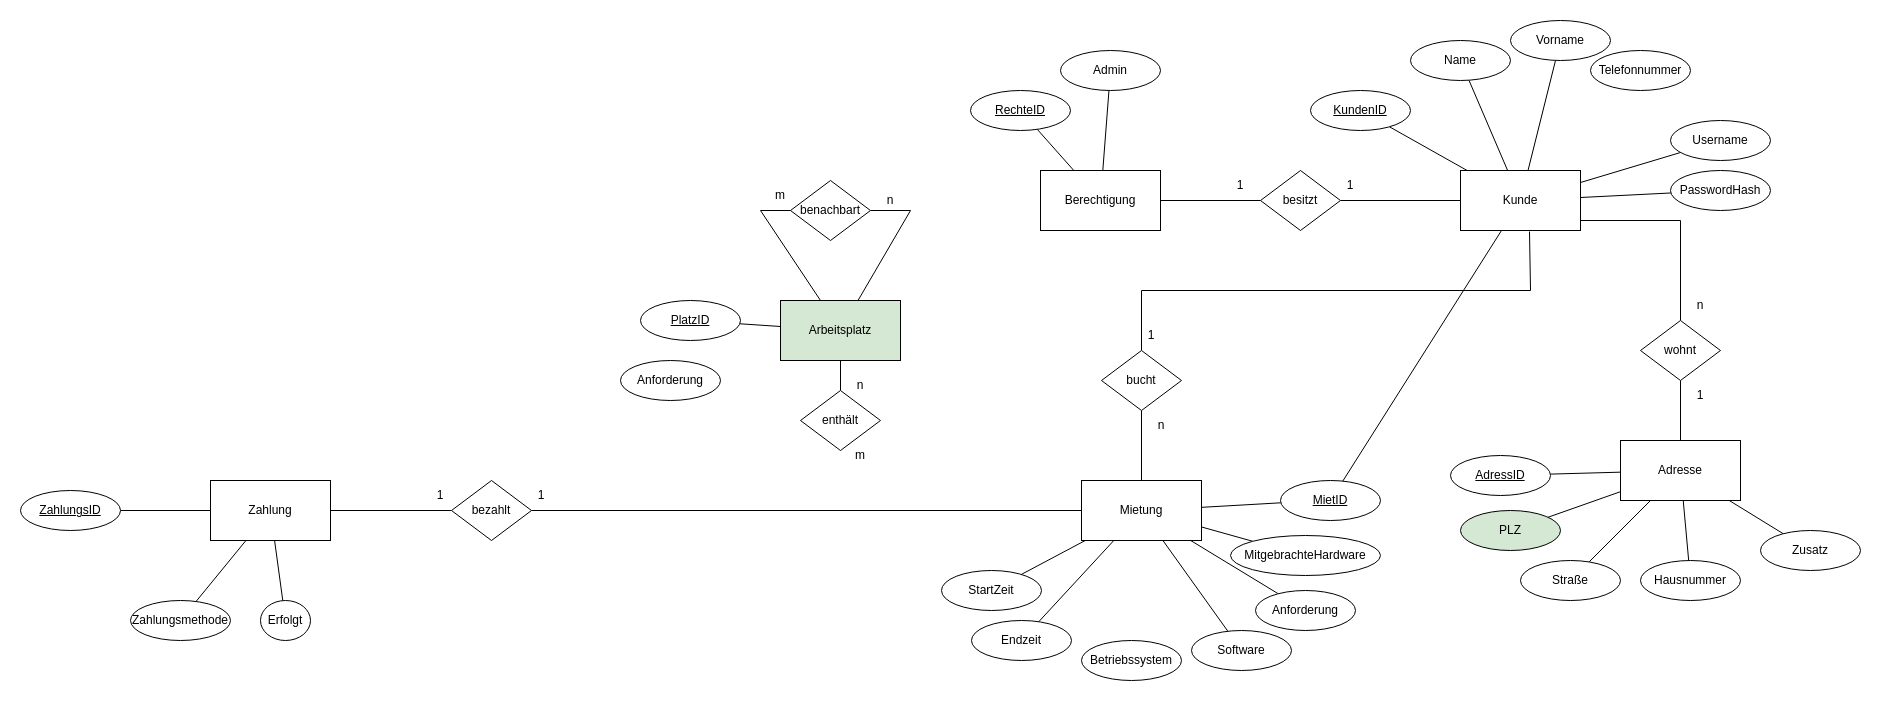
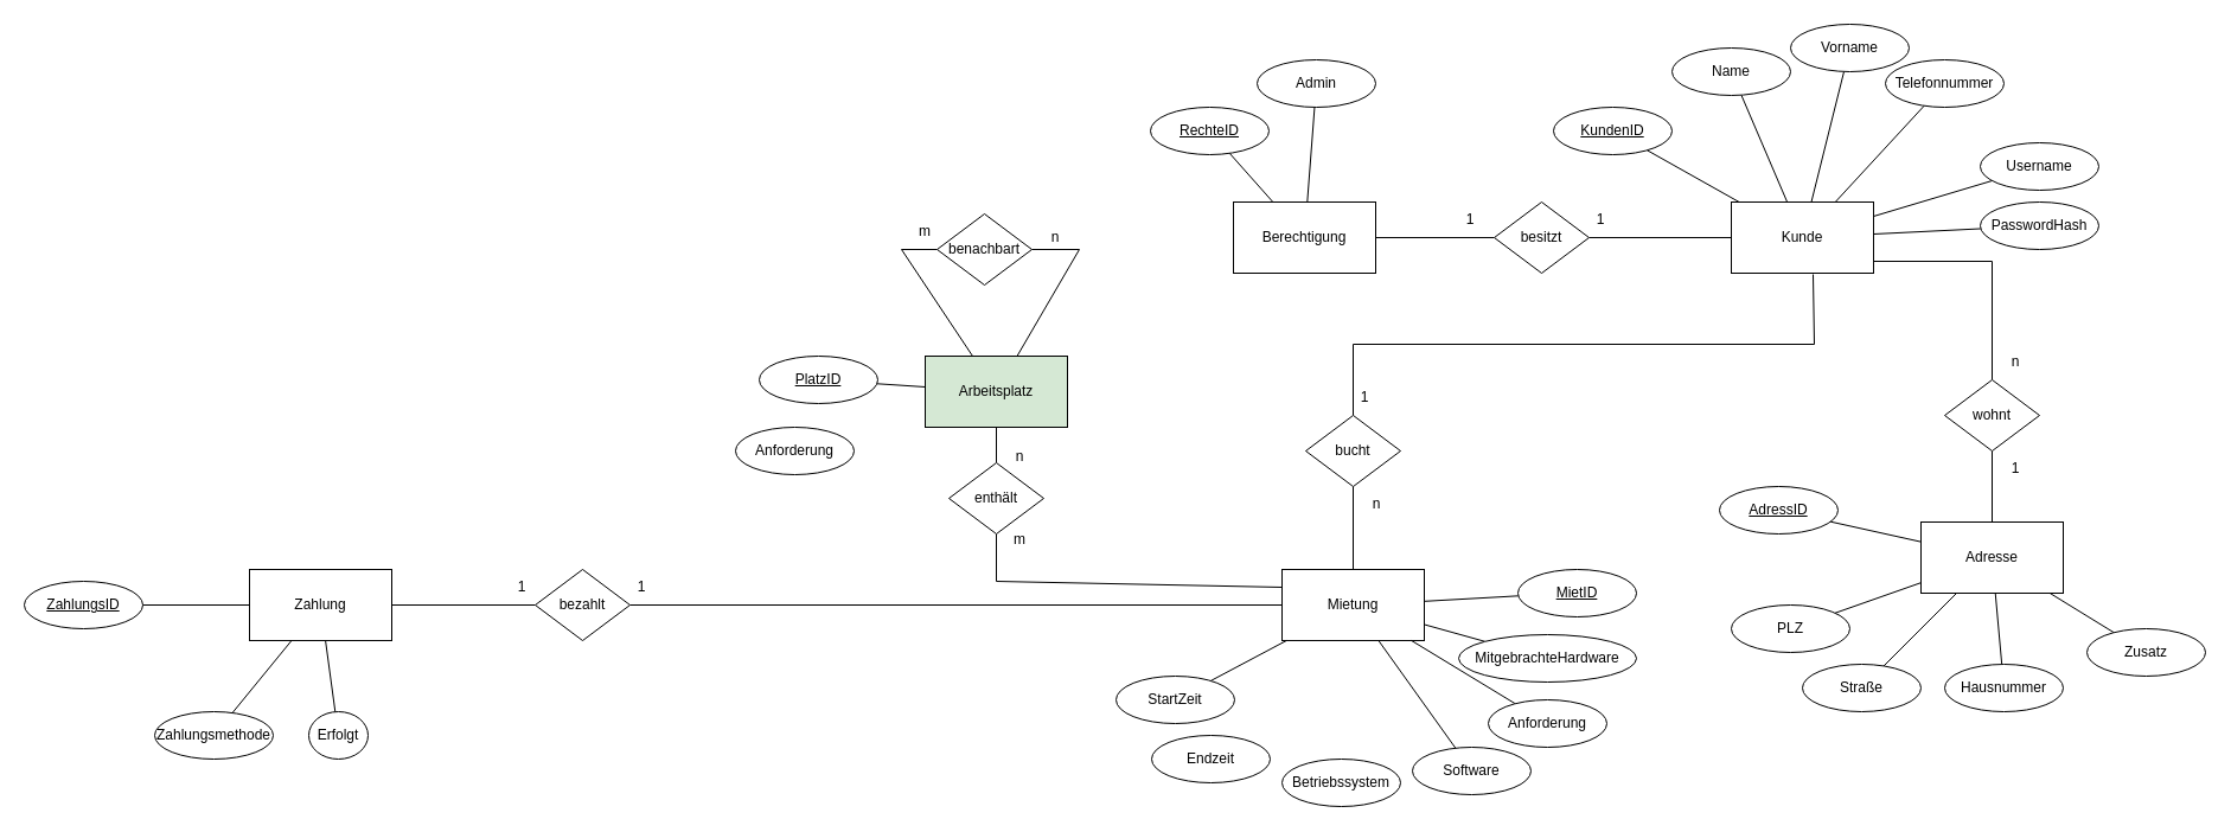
  <mxCell id="0" />
  <mxCell id="1" parent="0" />
  <mxCell id="2" style="rounded=0;orthogonalLoop=1;jettySize=auto;html=1;endArrow=none;endFill=0;" edge="1" parent="1" source="9" target="13"><mxGeometry relative="1" as="geometry" /></mxCell>
  <mxCell id="3" style="edgeStyle=none;rounded=0;orthogonalLoop=1;jettySize=auto;html=1;endArrow=none;endFill=0;" edge="1" parent="1" source="9" target="10"><mxGeometry relative="1" as="geometry" /></mxCell>
  <mxCell id="4" style="edgeStyle=none;rounded=0;orthogonalLoop=1;jettySize=auto;html=1;endArrow=none;endFill=0;" edge="1" parent="1" source="9" target="11"><mxGeometry relative="1" as="geometry" /></mxCell>
- <mxCell id="5" style="edgeStyle=none;rounded=0;orthogonalLoop=1;jettySize=auto;html=1;endArrow=none;endFill=0;" edge="1" parent="1" source="9" target="46"><mxGeometry relative="1" as="geometry" /></mxCell>
+ <mxCell id="5" style="edgeStyle=none;rounded=0;orthogonalLoop=1;jettySize=auto;html=1;endArrow=none;endFill=0;" edge="1" parent="1" source="9" target="12"><mxGeometry relative="1" as="geometry" /></mxCell>
  <mxCell id="6" style="edgeStyle=none;rounded=0;orthogonalLoop=1;jettySize=auto;html=1;endArrow=none;endFill=0;" edge="1" parent="1" source="9" target="14"><mxGeometry relative="1" as="geometry" /></mxCell>
  <mxCell id="7" style="edgeStyle=none;rounded=0;orthogonalLoop=1;jettySize=auto;html=1;endArrow=none;endFill=0;" edge="1" parent="1" source="9" target="15"><mxGeometry relative="1" as="geometry" /></mxCell>
  <mxCell id="8" style="edgeStyle=none;rounded=0;orthogonalLoop=1;jettySize=auto;html=1;endArrow=none;endFill=0;" edge="1" parent="1" target="17"><mxGeometry relative="1" as="geometry"><mxPoint x="1580" y="220" as="sourcePoint" /><Array as="points"><mxPoint x="1680" y="220" /></Array></mxGeometry></mxCell>
  <mxCell id="9" value="Kunde" style="rounded=0;whiteSpace=wrap;html=1;" vertex="1" parent="1"><mxGeometry x="1460" y="170" width="120" height="60" as="geometry" /></mxCell>
  <mxCell id="10" value="Name" style="ellipse;whiteSpace=wrap;html=1;" vertex="1" parent="1"><mxGeometry x="1410" y="40" width="100" height="40" as="geometry" /></mxCell>
  <mxCell id="11" value="Vorname" style="ellipse;whiteSpace=wrap;html=1;" vertex="1" parent="1"><mxGeometry x="1510" y="20" width="100" height="40" as="geometry" /></mxCell>
  <mxCell id="12" value="Telefonnummer" style="ellipse;whiteSpace=wrap;html=1;" vertex="1" parent="1"><mxGeometry x="1590" y="50" width="100" height="40" as="geometry" /></mxCell>
  <mxCell id="13" value="&lt;u&gt;KundenID&lt;/u&gt;" style="ellipse;whiteSpace=wrap;html=1;" vertex="1" parent="1"><mxGeometry x="1310" y="90" width="100" height="40" as="geometry" /></mxCell>
  <mxCell id="14" value="Username" style="ellipse;whiteSpace=wrap;html=1;" vertex="1" parent="1"><mxGeometry x="1670" y="120" width="100" height="40" as="geometry" /></mxCell>
  <mxCell id="15" value="PasswordHash" style="ellipse;whiteSpace=wrap;html=1;" vertex="1" parent="1"><mxGeometry x="1670" y="170" width="100" height="40" as="geometry" /></mxCell>
  <mxCell id="16" style="edgeStyle=none;rounded=0;orthogonalLoop=1;jettySize=auto;html=1;endArrow=none;endFill=0;" edge="1" parent="1" source="17" target="23"><mxGeometry relative="1" as="geometry" /></mxCell>
  <mxCell id="17" value="wohnt" style="rhombus;whiteSpace=wrap;html=1;" vertex="1" parent="1"><mxGeometry x="1640" y="320" width="80" height="60" as="geometry" /></mxCell>
  <mxCell id="18" style="edgeStyle=none;rounded=0;orthogonalLoop=1;jettySize=auto;html=1;endArrow=none;endFill=0;" edge="1" parent="1" source="23" target="26"><mxGeometry relative="1" as="geometry" /></mxCell>
  <mxCell id="19" style="edgeStyle=none;rounded=0;orthogonalLoop=1;jettySize=auto;html=1;endArrow=none;endFill=0;" edge="1" parent="1" source="23" target="27"><mxGeometry relative="1" as="geometry" /></mxCell>
  <mxCell id="20" style="edgeStyle=none;rounded=0;orthogonalLoop=1;jettySize=auto;html=1;endArrow=none;endFill=0;" edge="1" parent="1" source="23" target="28"><mxGeometry relative="1" as="geometry" /></mxCell>
  <mxCell id="21" style="edgeStyle=none;rounded=0;orthogonalLoop=1;jettySize=auto;html=1;endArrow=none;endFill=0;" edge="1" parent="1" source="23" target="29"><mxGeometry relative="1" as="geometry" /></mxCell>
  <mxCell id="22" style="edgeStyle=none;rounded=0;orthogonalLoop=1;jettySize=auto;html=1;endArrow=none;endFill=0;" edge="1" parent="1" source="23" target="30"><mxGeometry relative="1" as="geometry" /></mxCell>
  <mxCell id="23" value="Adresse" style="rounded=0;whiteSpace=wrap;html=1;" vertex="1" parent="1"><mxGeometry x="1620" y="440" width="120" height="60" as="geometry" /></mxCell>
  <mxCell id="24" value="1" style="text;html=1;strokeColor=none;fillColor=none;align=center;verticalAlign=middle;whiteSpace=wrap;rounded=0;" vertex="1" parent="1"><mxGeometry x="1670" y="380" width="60" height="30" as="geometry" /></mxCell>
  <mxCell id="25" value="n" style="text;html=1;strokeColor=none;fillColor=none;align=center;verticalAlign=middle;whiteSpace=wrap;rounded=0;" vertex="1" parent="1"><mxGeometry x="1670" y="290" width="60" height="30" as="geometry" /></mxCell>
- <mxCell id="26" value="&lt;u&gt;AdressID&lt;/u&gt;" style="ellipse;whiteSpace=wrap;html=1;" vertex="1" parent="1"><mxGeometry x="1450" y="455" width="100" height="40" as="geometry" /></mxCell>
- <mxCell id="27" value="PLZ" style="ellipse;whiteSpace=wrap;html=1;fillColor=#d5e8d4;" vertex="1" parent="1"><mxGeometry x="1460" y="510" width="100" height="40" as="geometry" /></mxCell>
+ <mxCell id="26" value="&lt;u&gt;AdressID&lt;/u&gt;" style="ellipse;whiteSpace=wrap;html=1;" vertex="1" parent="1"><mxGeometry x="1450" y="410" width="100" height="40" as="geometry" /></mxCell>
+ <mxCell id="27" value="PLZ" style="ellipse;whiteSpace=wrap;html=1;" vertex="1" parent="1"><mxGeometry x="1460" y="510" width="100" height="40" as="geometry" /></mxCell>
  <mxCell id="28" value="Straße" style="ellipse;whiteSpace=wrap;html=1;" vertex="1" parent="1"><mxGeometry x="1520" y="560" width="100" height="40" as="geometry" /></mxCell>
  <mxCell id="29" value="Hausnummer" style="ellipse;whiteSpace=wrap;html=1;" vertex="1" parent="1"><mxGeometry x="1640" y="560" width="100" height="40" as="geometry" /></mxCell>
  <mxCell id="30" value="Zusatz" style="ellipse;whiteSpace=wrap;html=1;" vertex="1" parent="1"><mxGeometry x="1760" y="530" width="100" height="40" as="geometry" /></mxCell>
  <mxCell id="31" style="edgeStyle=none;rounded=0;orthogonalLoop=1;jettySize=auto;html=1;endArrow=none;endFill=0;" edge="1" parent="1" source="33" target="39"><mxGeometry relative="1" as="geometry" /></mxCell>
  <mxCell id="32" style="edgeStyle=none;rounded=0;orthogonalLoop=1;jettySize=auto;html=1;endArrow=none;endFill=0;" edge="1" parent="1" source="33" target="40"><mxGeometry relative="1" as="geometry" /></mxCell>
  <mxCell id="33" value="Berechtigung" style="rounded=0;whiteSpace=wrap;html=1;" vertex="1" parent="1"><mxGeometry x="1040" y="170" width="120" height="60" as="geometry" /></mxCell>
  <mxCell id="34" style="edgeStyle=none;rounded=0;orthogonalLoop=1;jettySize=auto;html=1;endArrow=none;endFill=0;" edge="1" parent="1" source="36" target="9"><mxGeometry relative="1" as="geometry" /></mxCell>
  <mxCell id="35" style="edgeStyle=none;rounded=0;orthogonalLoop=1;jettySize=auto;html=1;endArrow=none;endFill=0;" edge="1" parent="1" source="36" target="33"><mxGeometry relative="1" as="geometry" /></mxCell>
  <mxCell id="36" value="besitzt" style="rhombus;whiteSpace=wrap;html=1;" vertex="1" parent="1"><mxGeometry x="1260" y="170" width="80" height="60" as="geometry" /></mxCell>
  <mxCell id="37" value="1" style="text;html=1;strokeColor=none;fillColor=none;align=center;verticalAlign=middle;whiteSpace=wrap;rounded=0;" vertex="1" parent="1"><mxGeometry x="1320" y="170" width="60" height="30" as="geometry" /></mxCell>
  <mxCell id="38" value="1" style="text;html=1;strokeColor=none;fillColor=none;align=center;verticalAlign=middle;whiteSpace=wrap;rounded=0;" vertex="1" parent="1"><mxGeometry x="1210" y="170" width="60" height="30" as="geometry" /></mxCell>
  <mxCell id="39" value="&lt;u&gt;RechteID&lt;/u&gt;" style="ellipse;whiteSpace=wrap;html=1;" vertex="1" parent="1"><mxGeometry x="970" y="90" width="100" height="40" as="geometry" /></mxCell>
  <mxCell id="40" value="Admin" style="ellipse;whiteSpace=wrap;html=1;" vertex="1" parent="1"><mxGeometry x="1060" y="50" width="100" height="40" as="geometry" /></mxCell>
  <mxCell id="41" style="edgeStyle=none;rounded=0;orthogonalLoop=1;jettySize=auto;html=1;endArrow=none;endFill=0;" edge="1" parent="1" source="43" target="44"><mxGeometry relative="1" as="geometry" /></mxCell>
  <mxCell id="42" style="edgeStyle=none;rounded=0;orthogonalLoop=1;jettySize=auto;html=1;entryX=0.575;entryY=1.017;entryDx=0;entryDy=0;entryPerimeter=0;endArrow=none;endFill=0;" edge="1" parent="1" source="43" target="9"><mxGeometry relative="1" as="geometry"><Array as="points"><mxPoint x="1141" y="290" /><mxPoint x="1530" y="290" /></Array></mxGeometry></mxCell>
  <mxCell id="43" value="bucht" style="rhombus;whiteSpace=wrap;html=1;" vertex="1" parent="1"><mxGeometry x="1101" y="350" width="80" height="60" as="geometry" /></mxCell>
  <mxCell id="44" value="Mietung" style="rounded=0;whiteSpace=wrap;html=1;" vertex="1" parent="1"><mxGeometry x="1081" y="480" width="120" height="60" as="geometry" /></mxCell>
  <mxCell id="45" style="edgeStyle=none;rounded=0;orthogonalLoop=1;jettySize=auto;html=1;endArrow=none;endFill=0;" edge="1" parent="1" source="46" target="44"><mxGeometry relative="1" as="geometry" /></mxCell>
  <mxCell id="46" value="&lt;u&gt;MietID&lt;/u&gt;" style="ellipse;whiteSpace=wrap;html=1;" vertex="1" parent="1"><mxGeometry x="1280" y="480" width="100" height="40" as="geometry" /></mxCell>
  <mxCell id="47" style="edgeStyle=none;rounded=0;orthogonalLoop=1;jettySize=auto;html=1;endArrow=none;endFill=0;" edge="1" parent="1" source="48" target="44"><mxGeometry relative="1" as="geometry" /></mxCell>
  <mxCell id="48" value="StartZeit" style="ellipse;whiteSpace=wrap;html=1;" vertex="1" parent="1"><mxGeometry x="941" y="570" width="100" height="40" as="geometry" /></mxCell>
- <mxCell id="49" style="edgeStyle=none;rounded=0;orthogonalLoop=1;jettySize=auto;html=1;endArrow=none;endFill=0;" edge="1" parent="1" source="50" target="44"><mxGeometry relative="1" as="geometry" /></mxCell>
  <mxCell id="50" value="Endzeit" style="ellipse;whiteSpace=wrap;html=1;" vertex="1" parent="1"><mxGeometry x="971" y="620" width="100" height="40" as="geometry" /></mxCell>
  <mxCell id="51" value="Betriebssystem" style="ellipse;whiteSpace=wrap;html=1;" vertex="1" parent="1"><mxGeometry x="1081" y="640" width="100" height="40" as="geometry" /></mxCell>
  <mxCell id="52" style="edgeStyle=none;rounded=0;orthogonalLoop=1;jettySize=auto;html=1;endArrow=none;endFill=0;" edge="1" parent="1" source="53" target="44"><mxGeometry relative="1" as="geometry" /></mxCell>
  <mxCell id="53" value="Software" style="ellipse;whiteSpace=wrap;html=1;" vertex="1" parent="1"><mxGeometry x="1191" y="630" width="100" height="40" as="geometry" /></mxCell>
  <mxCell id="54" style="edgeStyle=none;rounded=0;orthogonalLoop=1;jettySize=auto;html=1;endArrow=none;endFill=0;" edge="1" parent="1" source="55" target="44"><mxGeometry relative="1" as="geometry" /></mxCell>
  <mxCell id="55" value="Anforderung" style="ellipse;whiteSpace=wrap;html=1;" vertex="1" parent="1"><mxGeometry x="1255" y="590" width="100" height="40" as="geometry" /></mxCell>
  <mxCell id="56" style="edgeStyle=none;rounded=0;orthogonalLoop=1;jettySize=auto;html=1;endArrow=none;endFill=0;" edge="1" parent="1" source="57" target="44"><mxGeometry relative="1" as="geometry" /></mxCell>
  <mxCell id="57" value="MitgebrachteHardware" style="ellipse;whiteSpace=wrap;html=1;" vertex="1" parent="1"><mxGeometry x="1230" y="535" width="150" height="40" as="geometry" /></mxCell>
  <mxCell id="58" style="edgeStyle=none;rounded=0;orthogonalLoop=1;jettySize=auto;html=1;endArrow=none;endFill=0;" edge="1" parent="1" source="60" target="70"><mxGeometry relative="1" as="geometry" /></mxCell>
  <mxCell id="59" style="edgeStyle=none;rounded=0;orthogonalLoop=1;jettySize=auto;html=1;endArrow=none;endFill=0;" edge="1" parent="1" source="60" target="85"><mxGeometry relative="1" as="geometry" /></mxCell>
  <mxCell id="60" value="Zahlung" style="rounded=0;whiteSpace=wrap;html=1;" vertex="1" parent="1"><mxGeometry x="210" y="480" width="120" height="60" as="geometry" /></mxCell>
  <mxCell id="61" value="1" style="text;html=1;strokeColor=none;fillColor=none;align=center;verticalAlign=middle;whiteSpace=wrap;rounded=0;" vertex="1" parent="1"><mxGeometry x="1121" y="320" width="60" height="30" as="geometry" /></mxCell>
  <mxCell id="62" value="n" style="text;html=1;strokeColor=none;fillColor=none;align=center;verticalAlign=middle;whiteSpace=wrap;rounded=0;" vertex="1" parent="1"><mxGeometry x="1131" y="410" width="60" height="30" as="geometry" /></mxCell>
  <mxCell id="63" style="edgeStyle=none;rounded=0;orthogonalLoop=1;jettySize=auto;html=1;endArrow=none;endFill=0;" edge="1" parent="1" source="65" target="44"><mxGeometry relative="1" as="geometry" /></mxCell>
  <mxCell id="64" style="edgeStyle=none;rounded=0;orthogonalLoop=1;jettySize=auto;html=1;endArrow=none;endFill=0;" edge="1" parent="1" source="65" target="60"><mxGeometry relative="1" as="geometry" /></mxCell>
  <mxCell id="65" value="bezahlt" style="rhombus;whiteSpace=wrap;html=1;" vertex="1" parent="1"><mxGeometry x="451" y="480" width="80" height="60" as="geometry" /></mxCell>
  <mxCell id="66" value="1" style="text;html=1;strokeColor=none;fillColor=none;align=center;verticalAlign=middle;whiteSpace=wrap;rounded=0;" vertex="1" parent="1"><mxGeometry x="410" y="480" width="60" height="30" as="geometry" /></mxCell>
  <mxCell id="67" value="1" style="text;html=1;strokeColor=none;fillColor=none;align=center;verticalAlign=middle;whiteSpace=wrap;rounded=0;" vertex="1" parent="1"><mxGeometry x="511" y="480" width="60" height="30" as="geometry" /></mxCell>
  <mxCell id="68" style="edgeStyle=none;rounded=0;orthogonalLoop=1;jettySize=auto;html=1;endArrow=none;endFill=0;" edge="1" parent="1" source="69" target="60"><mxGeometry relative="1" as="geometry" /></mxCell>
  <mxCell id="69" value="&lt;u&gt;ZahlungsID&lt;/u&gt;" style="ellipse;whiteSpace=wrap;html=1;" vertex="1" parent="1"><mxGeometry x="20" y="490" width="100" height="40" as="geometry" /></mxCell>
  <mxCell id="70" value="Zahlungsmethode" style="ellipse;whiteSpace=wrap;html=1;" vertex="1" parent="1"><mxGeometry x="130" y="600" width="100" height="40" as="geometry" /></mxCell>
  <mxCell id="71" style="edgeStyle=none;rounded=0;orthogonalLoop=1;jettySize=auto;html=1;endArrow=none;endFill=0;" edge="1" parent="1" source="72" target="77"><mxGeometry relative="1" as="geometry" /></mxCell>
  <mxCell id="72" value="Arbeitsplatz" style="rounded=0;whiteSpace=wrap;html=1;fillColor=#d5e8d4;" vertex="1" parent="1"><mxGeometry x="780" y="300" width="120" height="60" as="geometry" /></mxCell>
  <mxCell id="73" style="edgeStyle=none;rounded=0;orthogonalLoop=1;jettySize=auto;html=1;endArrow=none;endFill=0;" edge="1" parent="1" source="74" target="72"><mxGeometry relative="1" as="geometry" /></mxCell>
  <mxCell id="74" value="&lt;u&gt;PlatzID&lt;/u&gt;" style="ellipse;whiteSpace=wrap;html=1;" vertex="1" parent="1"><mxGeometry x="640" y="300" width="100" height="40" as="geometry" /></mxCell>
  <mxCell id="75" value="Anforderung" style="ellipse;whiteSpace=wrap;html=1;" vertex="1" parent="1"><mxGeometry x="620" y="360" width="100" height="40" as="geometry" /></mxCell>
+ <mxCell id="76" style="edgeStyle=none;rounded=0;orthogonalLoop=1;jettySize=auto;html=1;endArrow=none;endFill=0;entryX=0;entryY=0.25;entryDx=0;entryDy=0;" edge="1" parent="1" source="77" target="44"><mxGeometry relative="1" as="geometry"><Array as="points"><mxPoint x="840" y="490" /></Array></mxGeometry></mxCell>
  <mxCell id="77" value="enthält" style="rhombus;whiteSpace=wrap;html=1;" vertex="1" parent="1"><mxGeometry x="800" y="390" width="80" height="60" as="geometry" /></mxCell>
  <mxCell id="78" value="n" style="text;html=1;strokeColor=none;fillColor=none;align=center;verticalAlign=middle;whiteSpace=wrap;rounded=0;" vertex="1" parent="1"><mxGeometry x="830" y="370" width="60" height="30" as="geometry" /></mxCell>
  <mxCell id="79" value="m" style="text;html=1;strokeColor=none;fillColor=none;align=center;verticalAlign=middle;whiteSpace=wrap;rounded=0;" vertex="1" parent="1"><mxGeometry x="830" y="440" width="60" height="30" as="geometry" /></mxCell>
  <mxCell id="80" style="edgeStyle=none;rounded=0;orthogonalLoop=1;jettySize=auto;html=1;endArrow=none;endFill=0;" edge="1" parent="1" source="82" target="72"><mxGeometry relative="1" as="geometry"><Array as="points"><mxPoint x="910" y="210" /></Array></mxGeometry></mxCell>
  <mxCell id="81" style="edgeStyle=none;rounded=0;orthogonalLoop=1;jettySize=auto;html=1;endArrow=none;endFill=0;" edge="1" parent="1" source="82" target="72"><mxGeometry relative="1" as="geometry"><Array as="points"><mxPoint x="760" y="210" /></Array></mxGeometry></mxCell>
  <mxCell id="82" value="benachbart" style="rhombus;whiteSpace=wrap;html=1;" vertex="1" parent="1"><mxGeometry x="790" y="180" width="80" height="60" as="geometry" /></mxCell>
  <mxCell id="83" value="n" style="text;html=1;strokeColor=none;fillColor=none;align=center;verticalAlign=middle;whiteSpace=wrap;rounded=0;" vertex="1" parent="1"><mxGeometry x="860" y="185" width="60" height="30" as="geometry" /></mxCell>
  <mxCell id="84" value="m" style="text;html=1;strokeColor=none;fillColor=none;align=center;verticalAlign=middle;whiteSpace=wrap;rounded=0;" vertex="1" parent="1"><mxGeometry x="750" y="180" width="60" height="30" as="geometry" /></mxCell>
  <mxCell id="85" value="Erfolgt" style="ellipse;whiteSpace=wrap;html=1;" vertex="1" parent="1"><mxGeometry x="260" y="600" width="50" height="40" as="geometry" /></mxCell>
